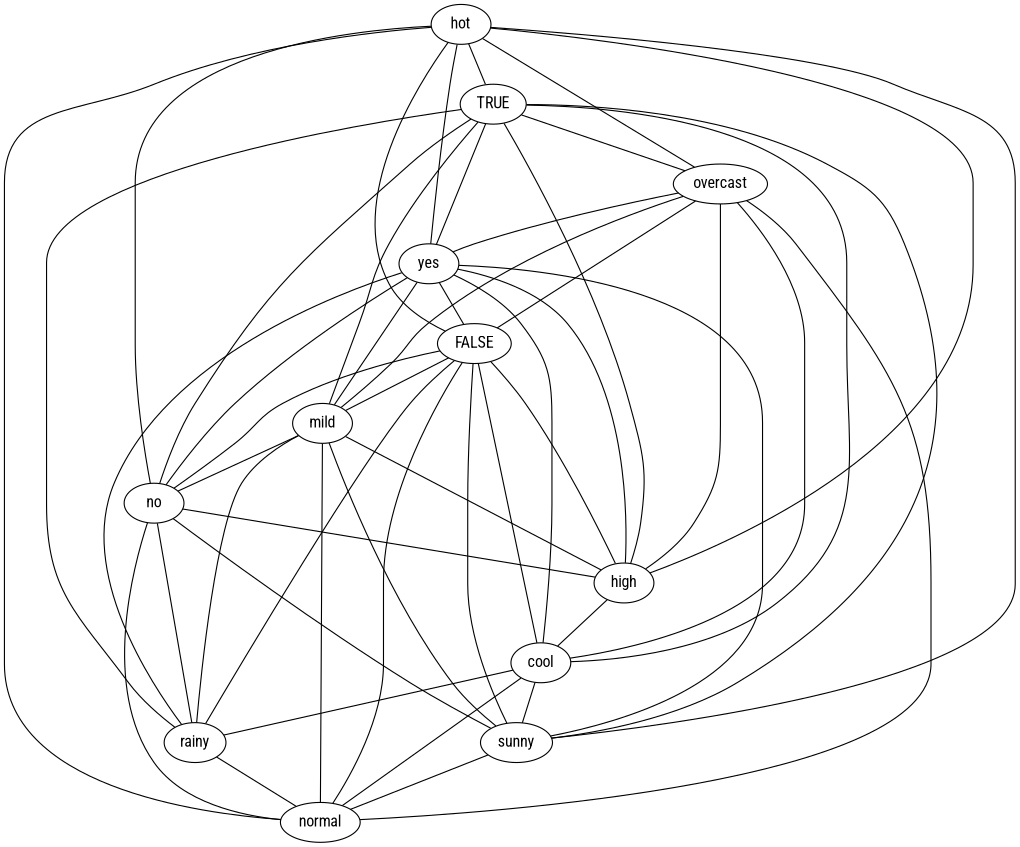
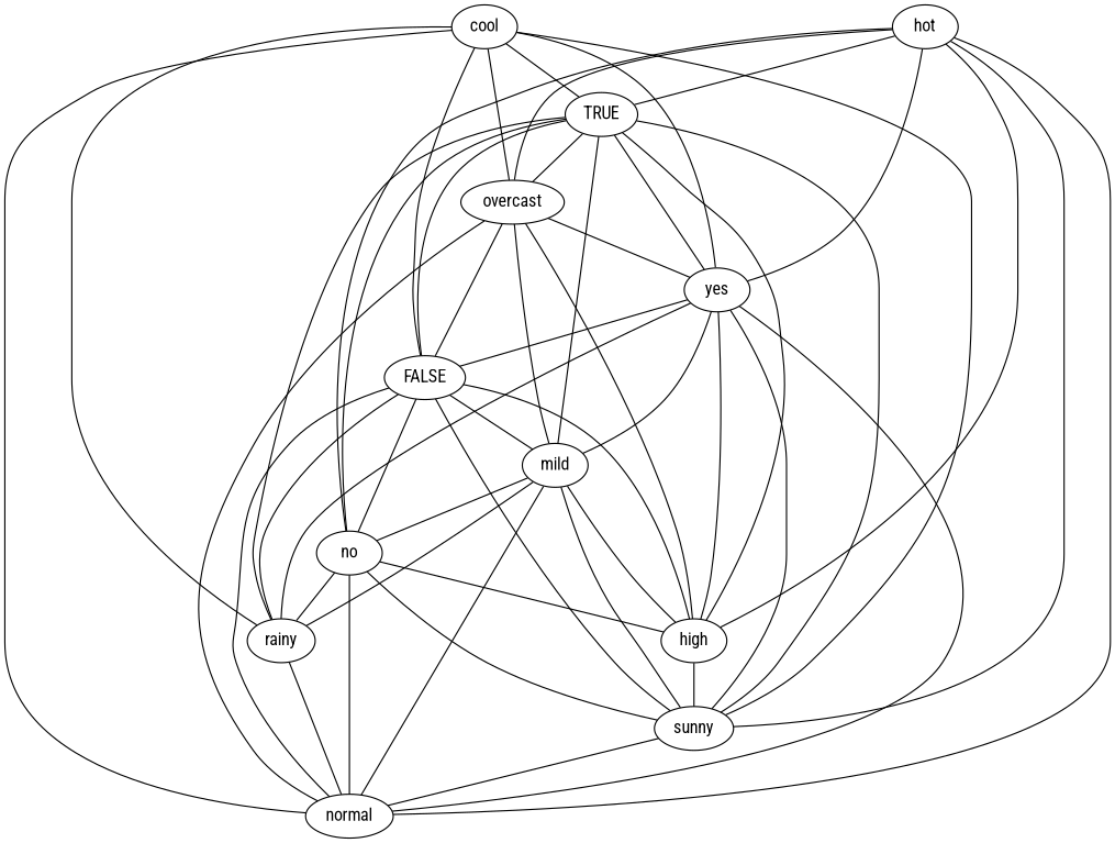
  strict graph {
    fontname="Roboto Condensed"
    node [fontname="Roboto Condensed"]
    edge [color=black fontname="Roboto Condensed"]
    hot
    TRUE
    overcast
    yes
    FALSE
    no
    high
    sunny
    normal
    rainy
    mild
    cool
    hot -- TRUE
    hot -- overcast
    hot -- yes
-   hot -- FALSE
+   TRUE -- FALSE
    hot -- no
    hot -- high
    hot -- sunny
    hot -- normal
    TRUE -- overcast
    TRUE -- yes
    TRUE -- no
    TRUE -- high
    TRUE -- sunny
    TRUE -- rainy
    TRUE -- mild
    overcast -- yes
    overcast -- FALSE
    overcast -- high
    overcast -- normal
    overcast -- mild
    yes -- FALSE
    yes -- high
    yes -- sunny
-   yes -- no
+   yes -- normal
    yes -- rainy
    yes -- mild
    FALSE -- no
    FALSE -- high
    FALSE -- sunny
    FALSE -- normal
    FALSE -- rainy
    FALSE -- mild
    no -- high
    no -- sunny
    no -- normal
    no -- rainy
-   high -- cool
+   high -- sunny
    sunny -- normal
    rainy -- normal
    mild -- no
    mild -- high
    mild -- sunny
    mild -- normal
    mild -- rainy
    cool -- TRUE
    cool -- overcast
    cool -- yes
    cool -- FALSE
    cool -- sunny
    cool -- normal
    cool -- rainy
  }
